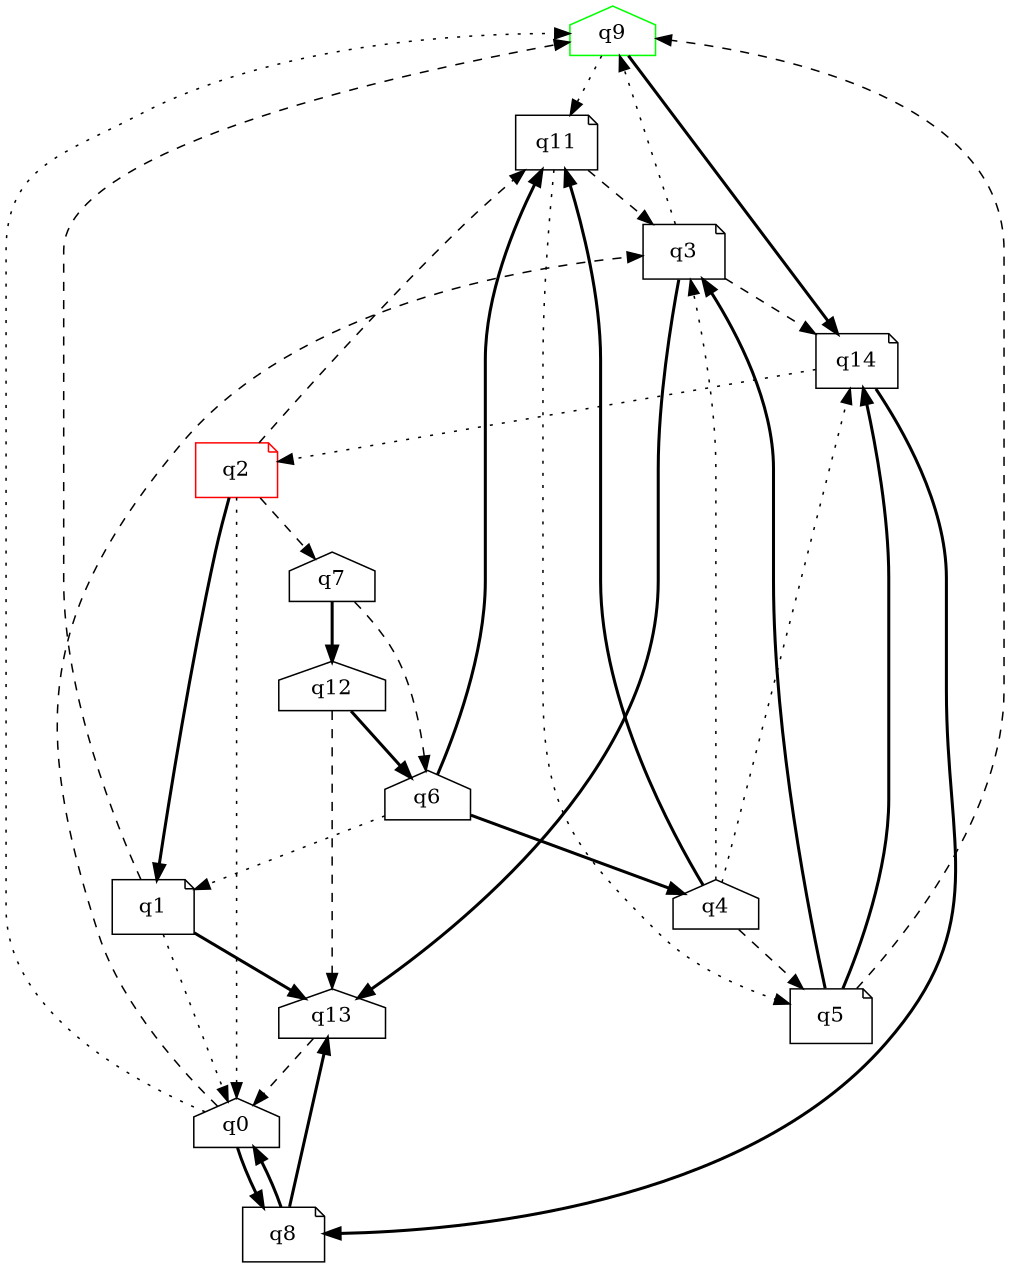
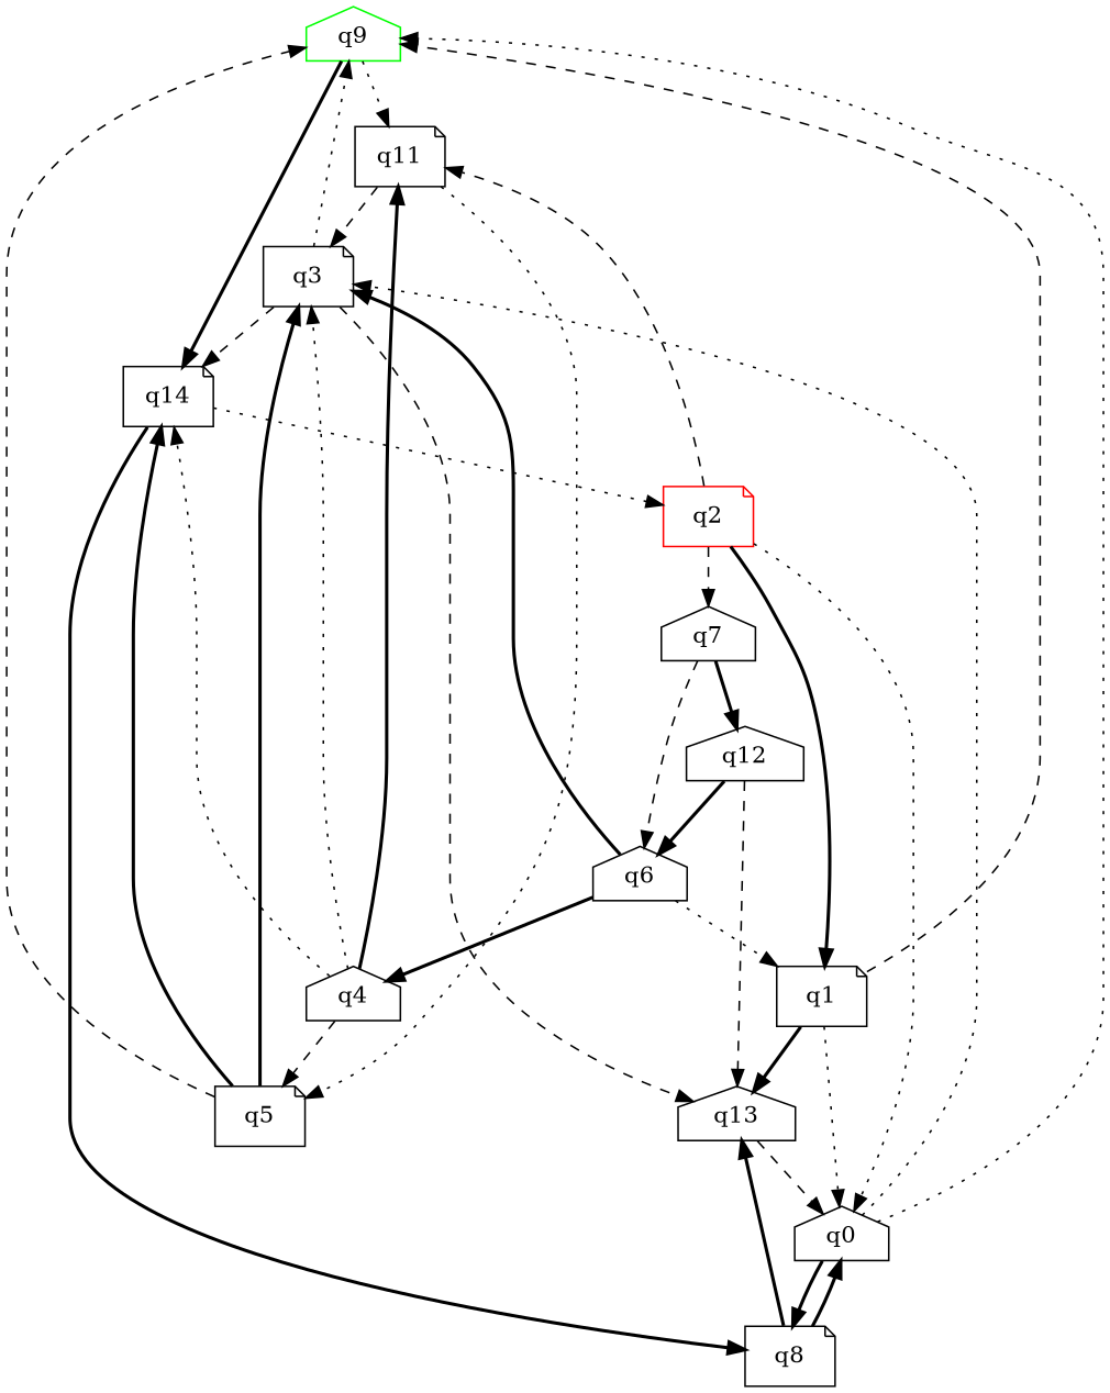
  digraph {
    node [shape=house]
    edge [style=bold]
    q9 [color=green initial=1]
    q11 [shape=note]
    q14 [shape=note]
    q3 [shape=note]
    q5 [shape=note]
    q2 [color=red final=1 shape=note]
    q0
    q1 [shape=note]
    q7
    q8 [shape=note]
    q13
    q6
    q12
    q4
    q9 -> q11 [style=dotted]
    q9 -> q14
    q11 -> q3 [style=dashed]
    q11 -> q5 [style=dotted]
    q14 -> q2 [style=dotted]
    q14 -> q8
    q3 -> q9 [style=dotted]
    q3 -> q14 [style=dashed]
-   q3 -> q13
+   q3 -> q13 [style=dashed]
    q5 -> q9 [style=dashed]
    q5 -> q14
    q5 -> q3
    q2 -> q11 [style=dashed]
    q2 -> q0 [style=dotted]
    q2 -> q1
    q2 -> q7 [style=dashed]
    q0 -> q9 [style=dotted]
-   q0 -> q3 [style=dashed]
+   q0 -> q3 [style=dotted]
    q0 -> q8
    q1 -> q9 [style=dashed]
    q1 -> q0 [style=dotted]
    q1 -> q13
    q7 -> q6 [style=dashed]
    q7 -> q12
    q8 -> q0
    q8 -> q13
    q13 -> q0 [style=dashed]
-   q6 -> q11
+   q6 -> q3
    q6 -> q1 [style=dotted]
    q6 -> q4
    q12 -> q13 [style=dashed]
    q12 -> q6
    q4 -> q11
    q4 -> q14 [style=dotted]
    q4 -> q3 [style=dotted]
    q4 -> q5 [style=dashed]
  }
